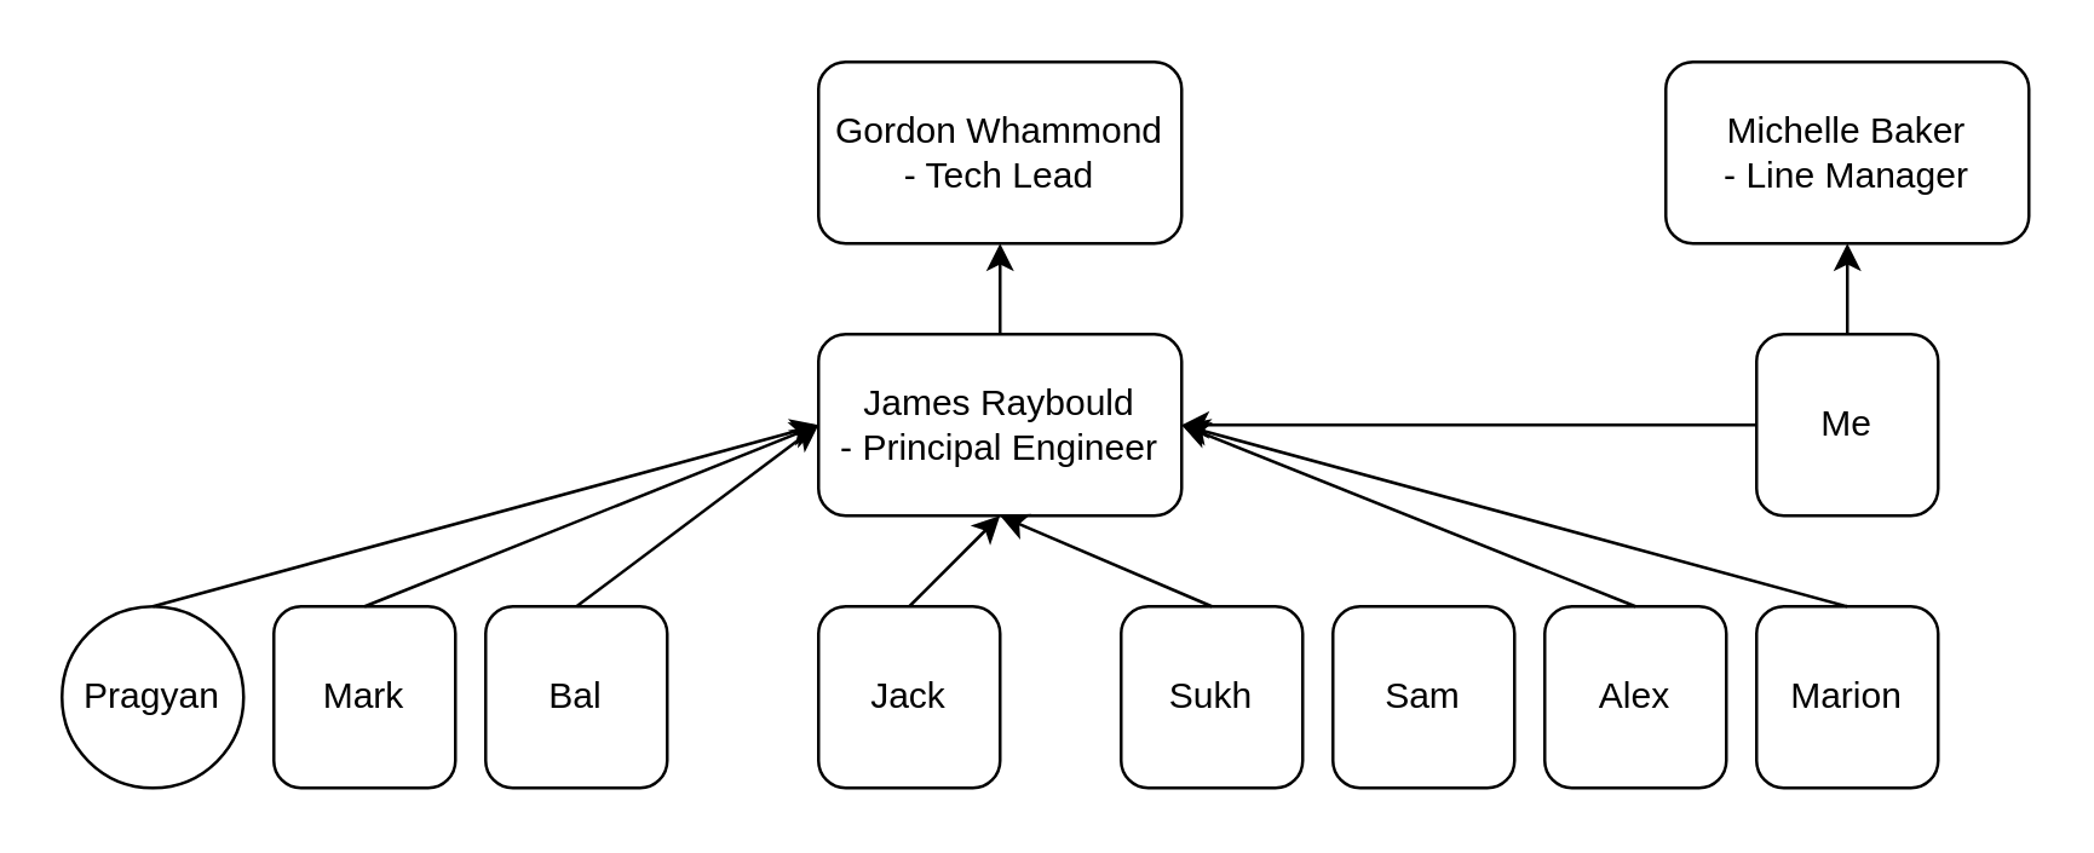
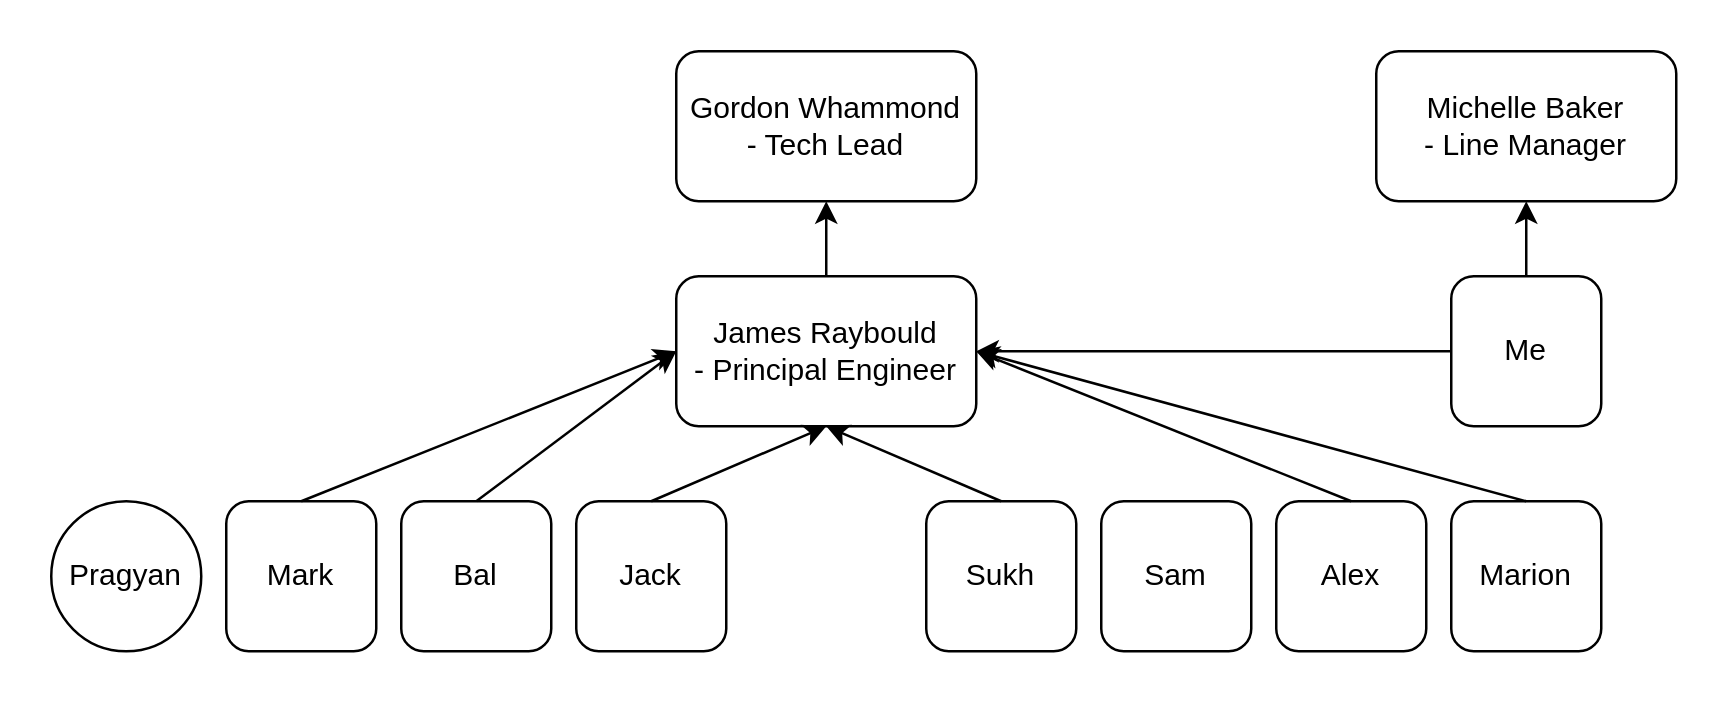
  <mxCell id="0" />
  <mxCell id="1" parent="0" />
  <mxCell id="2" value="Gordon Whammond&lt;br&gt;- Tech Lead" style="rounded=1;whiteSpace=wrap;html=1;" vertex="1" parent="1"><mxGeometry x="270" y="20" width="120" height="60" as="geometry" /></mxCell>
  <mxCell id="3" value="" style="edgeStyle=orthogonalEdgeStyle;rounded=0;orthogonalLoop=1;jettySize=auto;html=1;" edge="1" parent="1" source="4" target="2"><mxGeometry relative="1" as="geometry" /></mxCell>
  <mxCell id="4" value="James Raybould&lt;br&gt;- Principal Engineer" style="rounded=1;whiteSpace=wrap;html=1;" vertex="1" parent="1"><mxGeometry x="270" y="110" width="120" height="60" as="geometry" /></mxCell>
  <mxCell id="5" value="Pragyan" style="ellipse;whiteSpace=wrap;html=1;" vertex="1" parent="1"><mxGeometry x="20" y="200" width="60" height="60" as="geometry" /></mxCell>
  <mxCell id="6" value="Mark" style="rounded=1;whiteSpace=wrap;html=1;" vertex="1" parent="1"><mxGeometry x="90" y="200" width="60" height="60" as="geometry" /></mxCell>
  <mxCell id="7" value="Bal" style="rounded=1;whiteSpace=wrap;html=1;" vertex="1" parent="1"><mxGeometry x="160" y="200" width="60" height="60" as="geometry" /></mxCell>
- <mxCell id="8" value="Jack" style="rounded=1;whiteSpace=wrap;html=1;" vertex="1" parent="1"><mxGeometry x="270" y="200" width="60" height="60" as="geometry" /></mxCell>
+ <mxCell id="8" value="Jack" style="rounded=1;whiteSpace=wrap;html=1;" vertex="1" parent="1"><mxGeometry x="230" y="200" width="60" height="60" as="geometry" /></mxCell>
  <mxCell id="9" value="Sukh" style="rounded=1;whiteSpace=wrap;html=1;" vertex="1" parent="1"><mxGeometry x="370" y="200" width="60" height="60" as="geometry" /></mxCell>
  <mxCell id="10" value="Alex" style="rounded=1;whiteSpace=wrap;html=1;" vertex="1" parent="1"><mxGeometry x="510" y="200" width="60" height="60" as="geometry" /></mxCell>
  <mxCell id="11" value="Sam" style="rounded=1;whiteSpace=wrap;html=1;" vertex="1" parent="1"><mxGeometry x="440" y="200" width="60" height="60" as="geometry" /></mxCell>
  <mxCell id="12" value="Marion" style="rounded=1;whiteSpace=wrap;html=1;" vertex="1" parent="1"><mxGeometry x="580" y="200" width="60" height="60" as="geometry" /></mxCell>
- <mxCell id="13" value="" style="endArrow=classic;html=1;rounded=0;exitX=0.5;exitY=0;exitDx=0;exitDy=0;entryX=0;entryY=0.5;entryDx=0;entryDy=0;" edge="1" parent="1" source="5" target="4"><mxGeometry width="50" height="50" relative="1" as="geometry"><mxPoint x="306" y="380" as="sourcePoint" /><mxPoint x="356" y="330" as="targetPoint" /></mxGeometry></mxCell>
  <mxCell id="14" value="" style="endArrow=classic;html=1;rounded=0;exitX=0.5;exitY=0;exitDx=0;exitDy=0;entryX=0;entryY=0.5;entryDx=0;entryDy=0;" edge="1" parent="1" source="6" target="4"><mxGeometry width="50" height="50" relative="1" as="geometry"><mxPoint x="60" y="210" as="sourcePoint" /><mxPoint x="280" y="150" as="targetPoint" /></mxGeometry></mxCell>
  <mxCell id="15" value="" style="edgeStyle=orthogonalEdgeStyle;rounded=0;orthogonalLoop=1;jettySize=auto;html=1;" edge="1" parent="1" source="17" target="18"><mxGeometry relative="1" as="geometry" /></mxCell>
  <mxCell id="16" style="edgeStyle=orthogonalEdgeStyle;rounded=0;orthogonalLoop=1;jettySize=auto;html=1;entryX=1;entryY=0.5;entryDx=0;entryDy=0;" edge="1" parent="1" source="17" target="4"><mxGeometry relative="1" as="geometry" /></mxCell>
  <mxCell id="17" value="Me" style="rounded=1;whiteSpace=wrap;html=1;" vertex="1" parent="1"><mxGeometry x="580" y="110" width="60" height="60" as="geometry" /></mxCell>
  <mxCell id="18" value="Michelle Baker&lt;br&gt;- Line Manager" style="rounded=1;whiteSpace=wrap;html=1;" vertex="1" parent="1"><mxGeometry x="550" y="20" width="120" height="60" as="geometry" /></mxCell>
  <mxCell id="19" value="" style="endArrow=classic;html=1;rounded=0;exitX=0.5;exitY=0;exitDx=0;exitDy=0;entryX=0;entryY=0.5;entryDx=0;entryDy=0;" edge="1" parent="1" source="7" target="4"><mxGeometry width="50" height="50" relative="1" as="geometry"><mxPoint x="306" y="370" as="sourcePoint" /><mxPoint x="356" y="320" as="targetPoint" /></mxGeometry></mxCell>
  <mxCell id="20" value="" style="endArrow=classic;html=1;rounded=0;exitX=0.5;exitY=0;exitDx=0;exitDy=0;entryX=0.5;entryY=1;entryDx=0;entryDy=0;" edge="1" parent="1" source="8" target="4"><mxGeometry width="50" height="50" relative="1" as="geometry"><mxPoint x="306" y="370" as="sourcePoint" /><mxPoint x="356" y="320" as="targetPoint" /></mxGeometry></mxCell>
  <mxCell id="21" value="" style="endArrow=classic;html=1;rounded=0;exitX=0.5;exitY=0;exitDx=0;exitDy=0;entryX=0.5;entryY=1;entryDx=0;entryDy=0;" edge="1" parent="1" source="9" target="4"><mxGeometry width="50" height="50" relative="1" as="geometry"><mxPoint x="306" y="370" as="sourcePoint" /><mxPoint x="356" y="320" as="targetPoint" /></mxGeometry></mxCell>
  <mxCell id="22" value="" style="endArrow=classic;html=1;rounded=0;exitX=0.5;exitY=0;exitDx=0;exitDy=0;entryX=1;entryY=0.5;entryDx=0;entryDy=0;" edge="1" parent="1" source="10" target="4"><mxGeometry width="50" height="50" relative="1" as="geometry"><mxPoint x="306" y="370" as="sourcePoint" /><mxPoint x="356" y="320" as="targetPoint" /></mxGeometry></mxCell>
  <mxCell id="23" value="" style="endArrow=classic;html=1;rounded=0;exitX=0.5;exitY=0;exitDx=0;exitDy=0;entryX=1;entryY=0.5;entryDx=0;entryDy=0;" edge="1" parent="1" source="12" target="4"><mxGeometry width="50" height="50" relative="1" as="geometry"><mxPoint x="306" y="370" as="sourcePoint" /><mxPoint x="356" y="320" as="targetPoint" /></mxGeometry></mxCell>
